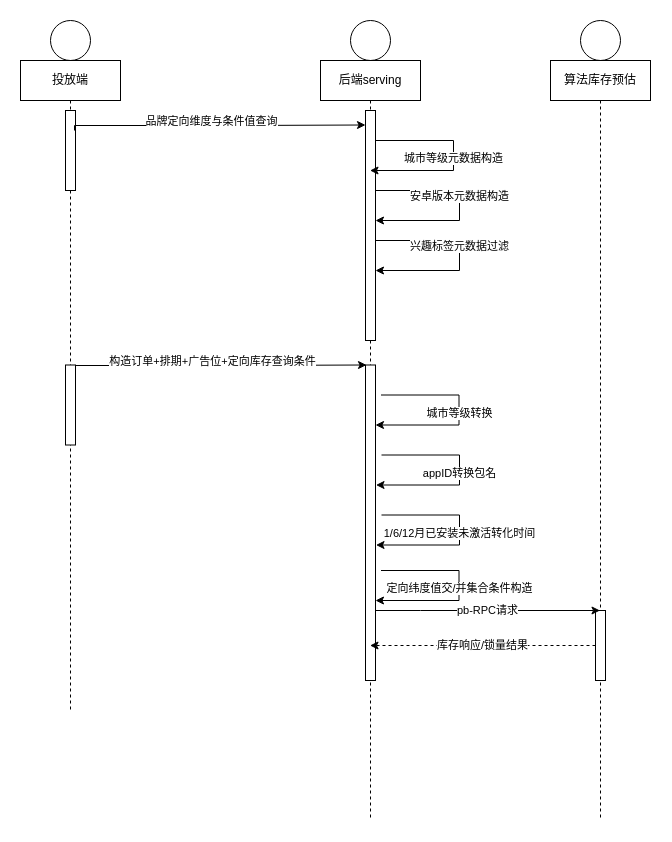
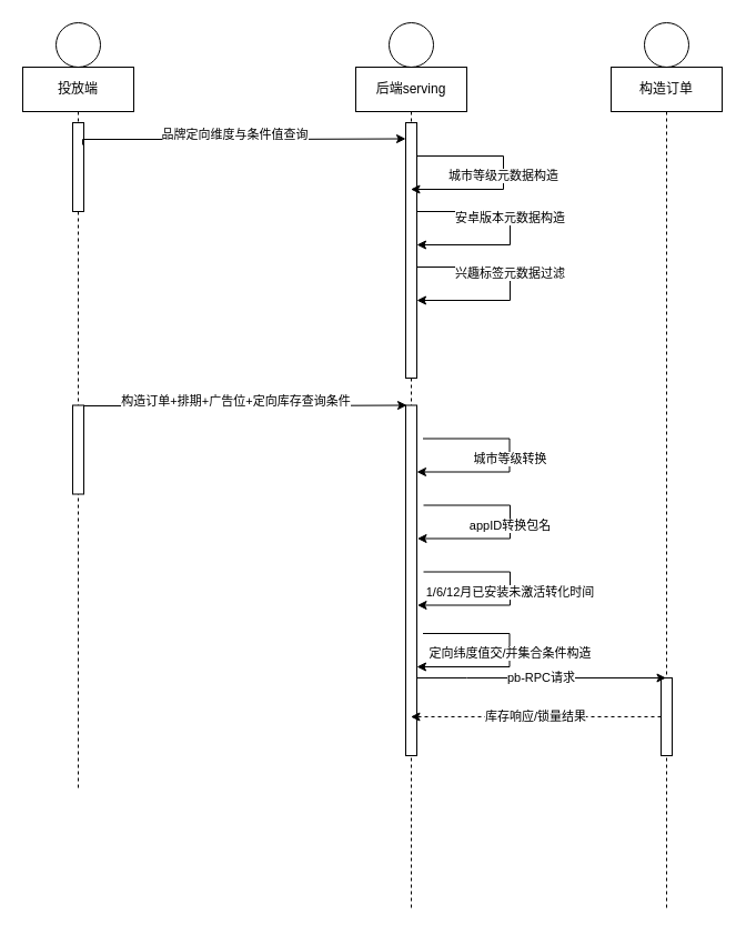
  <mxCell id="0" />
  <mxCell id="1" parent="0" />
  <mxCell id="2" value="" style="shape=umlLifeline;participant=umlEntity;perimeter=lifelinePerimeter;whiteSpace=wrap;html=1;container=1;collapsible=0;recursiveResize=0;verticalAlign=top;spacingTop=36;outlineConnect=0;" parent="1" vertex="1"><mxGeometry x="350" y="20" width="40" height="40" as="geometry" /></mxCell>
  <mxCell id="3" value="后端serving" style="shape=umlLifeline;perimeter=lifelinePerimeter;whiteSpace=wrap;html=1;container=1;collapsible=0;recursiveResize=0;outlineConnect=0;" parent="1" vertex="1"><mxGeometry x="320" y="60" width="100" height="760" as="geometry" /></mxCell>
  <mxCell id="4" value="" style="html=1;points=[];perimeter=orthogonalPerimeter;" parent="3" vertex="1"><mxGeometry x="45" y="50" width="10" height="230" as="geometry" /></mxCell>
  <mxCell id="5" value="城市等级元数据构造" style="edgeStyle=orthogonalEdgeStyle;rounded=0;orthogonalLoop=1;jettySize=auto;html=1;" parent="3" source="4" target="3" edge="1"><mxGeometry relative="1" as="geometry"><mxPoint x="210" y="270" as="targetPoint" /><Array as="points"><mxPoint x="133" y="80" /><mxPoint x="133" y="110" /></Array></mxGeometry></mxCell>
  <mxCell id="6" value="" style="shape=umlLifeline;participant=umlEntity;perimeter=lifelinePerimeter;whiteSpace=wrap;html=1;container=1;collapsible=0;recursiveResize=0;verticalAlign=top;spacingTop=36;outlineConnect=0;" parent="1" vertex="1"><mxGeometry x="50" y="20" width="40" height="40" as="geometry" /></mxCell>
  <mxCell id="7" value="投放端" style="shape=umlLifeline;perimeter=lifelinePerimeter;whiteSpace=wrap;html=1;container=1;collapsible=0;recursiveResize=0;outlineConnect=0;" parent="1" vertex="1"><mxGeometry x="20" y="60" width="100" height="650" as="geometry" /></mxCell>
  <mxCell id="8" value="" style="html=1;points=[];perimeter=orthogonalPerimeter;" parent="7" vertex="1"><mxGeometry x="45" y="50" width="10" height="80" as="geometry" /></mxCell>
  <mxCell id="9" style="edgeStyle=orthogonalEdgeStyle;rounded=0;orthogonalLoop=1;jettySize=auto;html=1;entryX=0.1;entryY=0.05;entryDx=0;entryDy=0;entryPerimeter=0;" parent="1" edge="1"><mxGeometry relative="1" as="geometry"><Array as="points"><mxPoint x="74" y="125" /><mxPoint x="239" y="125" /></Array><mxPoint x="74" y="130" as="sourcePoint" /><mxPoint x="365" y="124.5" as="targetPoint" /></mxGeometry></mxCell>
  <mxCell id="10" value="品牌定向维度与条件值查询" style="edgeLabel;html=1;align=center;verticalAlign=middle;resizable=0;points=[];" parent="9" vertex="1" connectable="0"><mxGeometry x="-0.422" y="-1" relative="1" as="geometry"><mxPoint x="55" y="-6" as="offset" /></mxGeometry></mxCell>
  <mxCell id="11" value="" style="shape=umlLifeline;participant=umlEntity;perimeter=lifelinePerimeter;whiteSpace=wrap;html=1;container=1;collapsible=0;recursiveResize=0;verticalAlign=top;spacingTop=36;outlineConnect=0;" parent="1" vertex="1"><mxGeometry x="580" y="20" width="40" height="40" as="geometry" /></mxCell>
- <mxCell id="12" value="算法库存预估" style="shape=umlLifeline;perimeter=lifelinePerimeter;whiteSpace=wrap;html=1;container=1;collapsible=0;recursiveResize=0;outlineConnect=0;" parent="1" vertex="1"><mxGeometry x="550" y="60" width="100" height="760" as="geometry" /></mxCell>
+ <mxCell id="12" value="构造订单" style="shape=umlLifeline;perimeter=lifelinePerimeter;whiteSpace=wrap;html=1;container=1;collapsible=0;recursiveResize=0;outlineConnect=0;" parent="1" vertex="1"><mxGeometry x="550" y="60" width="100" height="760" as="geometry" /></mxCell>
  <mxCell id="13" value="" style="html=1;points=[];perimeter=orthogonalPerimeter;" parent="12" vertex="1"><mxGeometry x="45" y="550" width="10" height="70" as="geometry" /></mxCell>
  <mxCell id="14" value="pb-RPC请求" style="edgeStyle=orthogonalEdgeStyle;rounded=0;orthogonalLoop=1;jettySize=auto;html=1;" parent="1" source="15" target="12" edge="1"><mxGeometry relative="1" as="geometry"><Array as="points"><mxPoint x="420" y="610" /><mxPoint x="420" y="610" /></Array></mxGeometry></mxCell>
  <mxCell id="15" value="" style="html=1;points=[];perimeter=orthogonalPerimeter;" parent="1" vertex="1"><mxGeometry x="365" y="364.5" width="10" height="315.5" as="geometry" /></mxCell>
  <mxCell id="16" value="城市等级转换" style="edgeStyle=orthogonalEdgeStyle;rounded=0;orthogonalLoop=1;jettySize=auto;html=1;" parent="1" edge="1"><mxGeometry relative="1" as="geometry"><mxPoint x="375" y="424.5" as="targetPoint" /><mxPoint x="380.5" y="394.5" as="sourcePoint" /><Array as="points"><mxPoint x="458.5" y="394.5" /><mxPoint x="458.5" y="424.5" /></Array></mxGeometry></mxCell>
  <mxCell id="17" value="1/6/12月已安装未激活转化时间" style="edgeStyle=orthogonalEdgeStyle;rounded=0;orthogonalLoop=1;jettySize=auto;html=1;" parent="1" edge="1"><mxGeometry relative="1" as="geometry"><mxPoint x="375.5" y="544.5" as="targetPoint" /><mxPoint x="381" y="514.5" as="sourcePoint" /><Array as="points"><mxPoint x="459" y="514.5" /><mxPoint x="459" y="544.5" /></Array></mxGeometry></mxCell>
  <mxCell id="18" value="appID转换包名" style="edgeStyle=orthogonalEdgeStyle;rounded=0;orthogonalLoop=1;jettySize=auto;html=1;" parent="1" edge="1"><mxGeometry relative="1" as="geometry"><mxPoint x="375.5" y="484.5" as="targetPoint" /><mxPoint x="381" y="454.5" as="sourcePoint" /><Array as="points"><mxPoint x="459" y="454.5" /><mxPoint x="459" y="484.5" /></Array></mxGeometry></mxCell>
  <mxCell id="19" value="" style="html=1;points=[];perimeter=orthogonalPerimeter;" parent="1" vertex="1"><mxGeometry x="65" y="364.5" width="10" height="80" as="geometry" /></mxCell>
  <mxCell id="20" style="edgeStyle=orthogonalEdgeStyle;rounded=0;orthogonalLoop=1;jettySize=auto;html=1;entryX=0.1;entryY=0.05;entryDx=0;entryDy=0;entryPerimeter=0;" parent="1" edge="1"><mxGeometry relative="1" as="geometry"><Array as="points"><mxPoint x="75" y="365" /><mxPoint x="240" y="365" /></Array><mxPoint x="75" y="370" as="sourcePoint" /><mxPoint x="366" y="364.5" as="targetPoint" /></mxGeometry></mxCell>
  <mxCell id="21" value="构造订单+排期+广告位+定向库存查询条件" style="edgeLabel;html=1;align=center;verticalAlign=middle;resizable=0;points=[];" parent="20" vertex="1" connectable="0"><mxGeometry x="-0.422" y="-1" relative="1" as="geometry"><mxPoint x="55" y="-6" as="offset" /></mxGeometry></mxCell>
  <mxCell id="22" value="安卓版本元数据构造" style="edgeStyle=orthogonalEdgeStyle;rounded=0;orthogonalLoop=1;jettySize=auto;html=1;exitX=1;exitY=0.421;exitDx=0;exitDy=0;exitPerimeter=0;" parent="1" source="4" edge="1"><mxGeometry relative="1" as="geometry"><mxPoint x="375" y="220" as="targetPoint" /><mxPoint x="381" y="190" as="sourcePoint" /><Array as="points"><mxPoint x="459" y="190" /><mxPoint x="459" y="220" /></Array></mxGeometry></mxCell>
  <mxCell id="23" value="兴趣标签元数据过滤" style="edgeStyle=orthogonalEdgeStyle;rounded=0;orthogonalLoop=1;jettySize=auto;html=1;exitX=1;exitY=0.421;exitDx=0;exitDy=0;exitPerimeter=0;" parent="1" edge="1"><mxGeometry relative="1" as="geometry"><mxPoint x="375" y="270" as="targetPoint" /><mxPoint x="375" y="256.83" as="sourcePoint" /><Array as="points"><mxPoint x="459" y="240" /><mxPoint x="459" y="270" /></Array></mxGeometry></mxCell>
  <mxCell id="24" value="定向纬度值交/并集合条件构造" style="edgeStyle=orthogonalEdgeStyle;rounded=0;orthogonalLoop=1;jettySize=auto;html=1;" parent="1" edge="1"><mxGeometry relative="1" as="geometry"><mxPoint x="375" y="600" as="targetPoint" /><mxPoint x="380.5" y="570" as="sourcePoint" /><Array as="points"><mxPoint x="458.5" y="570" /><mxPoint x="458.5" y="600" /></Array></mxGeometry></mxCell>
  <mxCell id="25" value="库存响应/锁量结果" style="edgeStyle=orthogonalEdgeStyle;rounded=0;orthogonalLoop=1;jettySize=auto;html=1;dashed=1;" parent="1" source="13" target="3" edge="1"><mxGeometry relative="1" as="geometry"><Array as="points"><mxPoint x="440" y="645" /><mxPoint x="440" y="645" /></Array></mxGeometry></mxCell>
